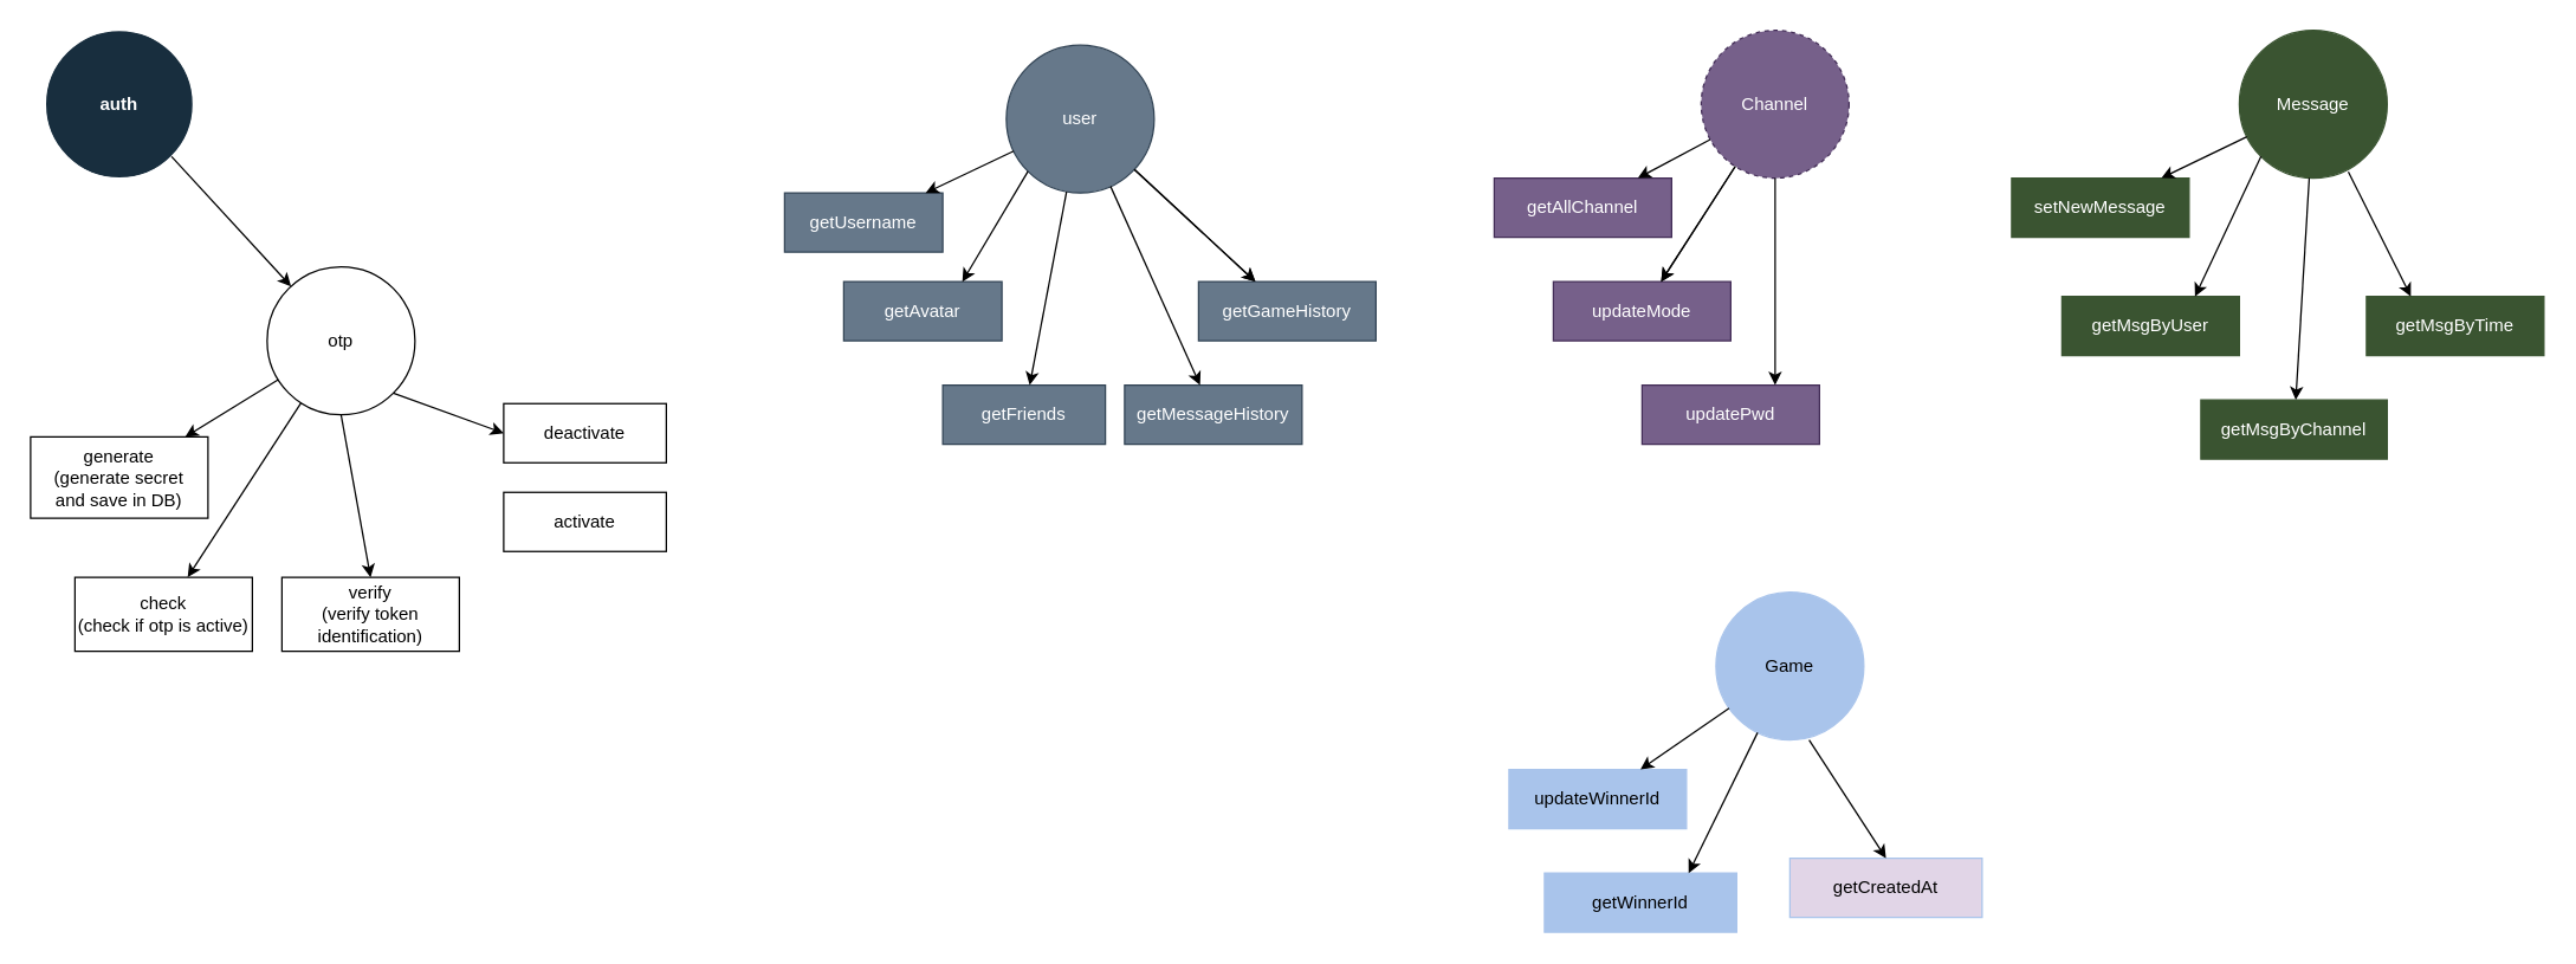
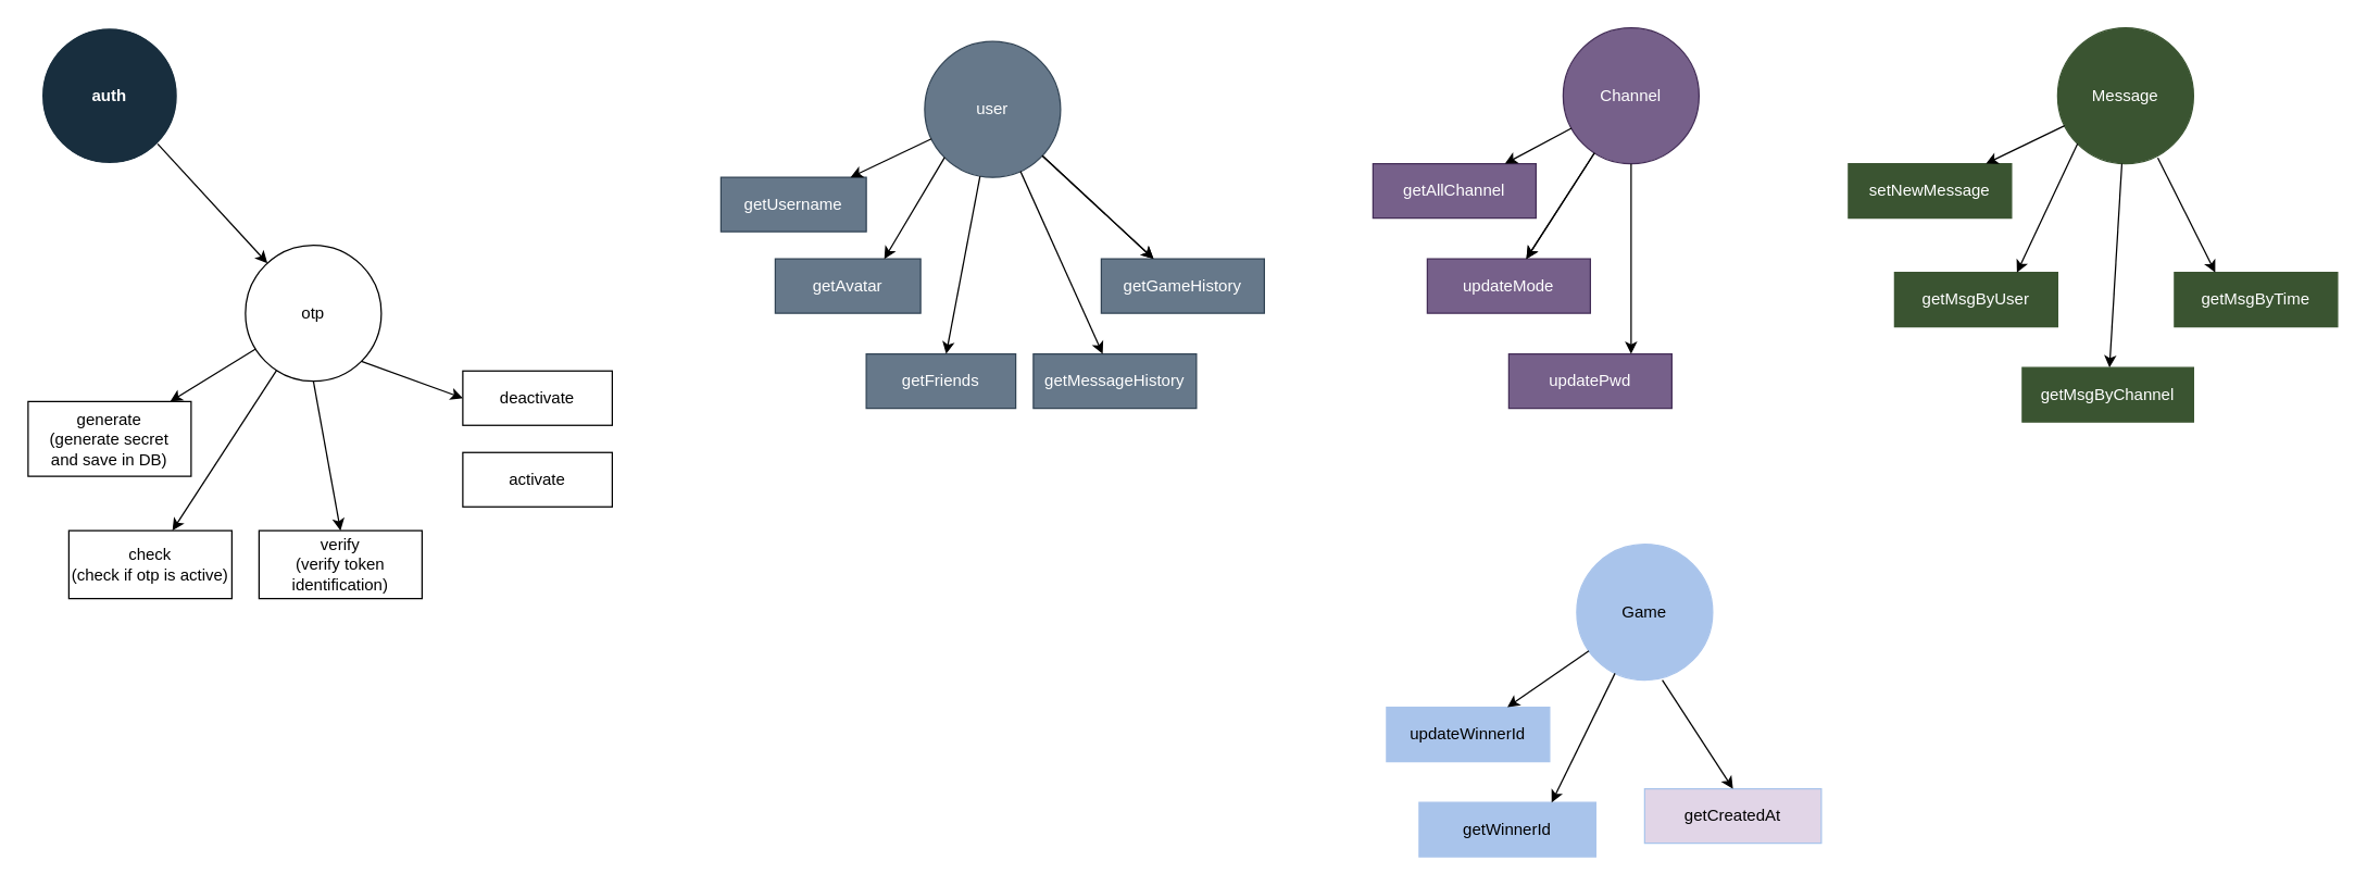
  <mxCell id="0" />
  <mxCell id="1" parent="0" />
  <mxCell id="2" value="&lt;b&gt;auth&lt;br&gt;&lt;/b&gt;" style="ellipse;whiteSpace=wrap;html=1;aspect=fixed;fillColor=#182E3E;fontColor=#FFFFFF;strokeColor=#FFFFFF;labelBackgroundColor=none;rounded=0;" parent="1" vertex="1"><mxGeometry x="30" y="20" width="100" height="100" as="geometry" /></mxCell>
  <mxCell id="3" value="" style="endArrow=classic;html=1;rounded=0;exitX=1;exitY=1;exitDx=0;exitDy=0;" parent="1" source="2" target="5" edge="1"><mxGeometry width="50" height="50" relative="1" as="geometry"><mxPoint x="240" y="290" as="sourcePoint" /><mxPoint x="200" y="170" as="targetPoint" /></mxGeometry></mxCell>
  <mxCell id="4" value="" style="group" parent="1" vertex="1" connectable="0"><mxGeometry x="20" y="180" width="460" height="260" as="geometry" /></mxCell>
  <mxCell id="5" value="otp" style="ellipse;whiteSpace=wrap;html=1;aspect=fixed;" parent="4" vertex="1"><mxGeometry x="160" width="100" height="100" as="geometry" /></mxCell>
  <mxCell id="6" value="generate&lt;br&gt;(generate secret &lt;br&gt;and save in DB)" style="whiteSpace=wrap;html=1;" parent="4" vertex="1"><mxGeometry y="115" width="120" height="55" as="geometry" /></mxCell>
  <mxCell id="7" value="" style="rounded=0;orthogonalLoop=1;jettySize=auto;html=1;" parent="4" source="5" target="6" edge="1"><mxGeometry relative="1" as="geometry" /></mxCell>
  <mxCell id="8" value="check&lt;br&gt;(check if otp is active)" style="whiteSpace=wrap;html=1;" parent="4" vertex="1"><mxGeometry x="30" y="210" width="120" height="50" as="geometry" /></mxCell>
  <mxCell id="9" value="" style="rounded=0;orthogonalLoop=1;jettySize=auto;html=1;" parent="4" source="5" target="8" edge="1"><mxGeometry relative="1" as="geometry" /></mxCell>
  <mxCell id="10" value="activate" style="whiteSpace=wrap;html=1;" parent="4" vertex="1"><mxGeometry x="320" y="152.5" width="110" height="40" as="geometry" /></mxCell>
  <mxCell id="11" value="deactivate" style="whiteSpace=wrap;html=1;" parent="4" vertex="1"><mxGeometry x="320" y="92.5" width="110" height="40" as="geometry" /></mxCell>
  <mxCell id="12" style="edgeStyle=none;rounded=0;orthogonalLoop=1;jettySize=auto;html=1;exitX=1;exitY=1;exitDx=0;exitDy=0;entryX=0;entryY=0.5;entryDx=0;entryDy=0;" parent="4" source="5" target="11" edge="1"><mxGeometry relative="1" as="geometry" /></mxCell>
  <mxCell id="13" value="verify&lt;br&gt;(verify token identification)" style="whiteSpace=wrap;html=1;" parent="4" vertex="1"><mxGeometry x="170" y="210" width="120" height="50" as="geometry" /></mxCell>
  <mxCell id="14" style="edgeStyle=none;rounded=0;orthogonalLoop=1;jettySize=auto;html=1;exitX=0.5;exitY=1;exitDx=0;exitDy=0;entryX=0.5;entryY=0;entryDx=0;entryDy=0;" parent="4" source="5" target="13" edge="1"><mxGeometry relative="1" as="geometry" /></mxCell>
  <mxCell id="15" value="" style="group" parent="1" vertex="1" connectable="0"><mxGeometry x="530" y="30" width="400" height="300" as="geometry" /></mxCell>
  <mxCell id="16" value="" style="edgeStyle=none;rounded=0;orthogonalLoop=1;jettySize=auto;html=1;" parent="15" source="17" target="24" edge="1"><mxGeometry relative="1" as="geometry" /></mxCell>
  <mxCell id="17" value="user" style="ellipse;whiteSpace=wrap;html=1;aspect=fixed;fillColor=#66788A;fontColor=#ffffff;strokeColor=#314354;" parent="15" vertex="1"><mxGeometry x="150" width="100" height="100" as="geometry" /></mxCell>
  <mxCell id="18" value="getUsername" style="whiteSpace=wrap;html=1;fillColor=#66788A;strokeColor=#314354;fontColor=#ffffff;" parent="15" vertex="1"><mxGeometry y="100" width="107" height="40" as="geometry" /></mxCell>
  <mxCell id="19" value="" style="edgeStyle=none;rounded=0;orthogonalLoop=1;jettySize=auto;html=1;" parent="15" source="17" target="18" edge="1"><mxGeometry relative="1" as="geometry" /></mxCell>
  <mxCell id="20" value="getAvatar" style="whiteSpace=wrap;html=1;fillColor=#66788A;strokeColor=#314354;fontColor=#ffffff;" parent="15" vertex="1"><mxGeometry x="40" y="160" width="107" height="40" as="geometry" /></mxCell>
  <mxCell id="21" style="edgeStyle=none;rounded=0;orthogonalLoop=1;jettySize=auto;html=1;exitX=0;exitY=1;exitDx=0;exitDy=0;entryX=0.75;entryY=0;entryDx=0;entryDy=0;" parent="15" source="17" target="20" edge="1"><mxGeometry relative="1" as="geometry"><mxPoint x="97" y="160" as="targetPoint" /></mxGeometry></mxCell>
  <mxCell id="22" value="getFriends" style="whiteSpace=wrap;html=1;fillColor=#66788A;strokeColor=#314354;fontColor=#ffffff;" parent="15" vertex="1"><mxGeometry x="107" y="230" width="110" height="40" as="geometry" /></mxCell>
  <mxCell id="23" value="" style="edgeStyle=none;rounded=0;orthogonalLoop=1;jettySize=auto;html=1;" parent="15" source="17" target="22" edge="1"><mxGeometry relative="1" as="geometry" /></mxCell>
  <mxCell id="24" value="getGameHistory" style="whiteSpace=wrap;html=1;fillColor=#66788A;strokeColor=#314354;fontColor=#ffffff;" parent="15" vertex="1"><mxGeometry x="280" y="160" width="120" height="40" as="geometry" /></mxCell>
  <mxCell id="25" value="" style="edgeStyle=none;rounded=0;orthogonalLoop=1;jettySize=auto;html=1;" parent="15" source="17" target="24" edge="1"><mxGeometry relative="1" as="geometry" /></mxCell>
  <mxCell id="26" value="getMessageHistory" style="whiteSpace=wrap;html=1;fillColor=#66788A;strokeColor=#314354;fontColor=#ffffff;" parent="15" vertex="1"><mxGeometry x="230" y="230" width="120" height="40" as="geometry" /></mxCell>
  <mxCell id="27" value="" style="edgeStyle=none;rounded=0;orthogonalLoop=1;jettySize=auto;html=1;" parent="15" source="17" target="26" edge="1"><mxGeometry relative="1" as="geometry" /></mxCell>
  <mxCell id="28" value="" style="group" parent="1" vertex="1" connectable="0"><mxGeometry x="1010" y="20" width="240" height="280" as="geometry" /></mxCell>
- <mxCell id="29" value="Channel" style="ellipse;whiteSpace=wrap;html=1;aspect=fixed;fillColor=#76608a;fontColor=#ffffff;strokeColor=#432D57;dashed=1;" parent="28" vertex="1"><mxGeometry x="140" width="100" height="100" as="geometry" /></mxCell>
+ <mxCell id="29" value="Channel" style="ellipse;whiteSpace=wrap;html=1;aspect=fixed;fillColor=#76608a;fontColor=#ffffff;strokeColor=#432D57;" parent="28" vertex="1"><mxGeometry x="140" width="100" height="100" as="geometry" /></mxCell>
  <mxCell id="30" value="getAllChannel" style="whiteSpace=wrap;html=1;fillColor=#76608a;strokeColor=#432D57;fontColor=#ffffff;" parent="28" vertex="1"><mxGeometry y="100" width="120" height="40" as="geometry" /></mxCell>
  <mxCell id="31" value="" style="edgeStyle=none;rounded=0;orthogonalLoop=1;jettySize=auto;html=1;" parent="28" source="29" target="30" edge="1"><mxGeometry relative="1" as="geometry" /></mxCell>
  <mxCell id="32" value="updateMode" style="whiteSpace=wrap;html=1;fillColor=#76608a;strokeColor=#432D57;fontColor=#ffffff;" parent="28" vertex="1"><mxGeometry x="40" y="170" width="120" height="40" as="geometry" /></mxCell>
  <mxCell id="33" value="" style="edgeStyle=none;rounded=0;orthogonalLoop=1;jettySize=auto;html=1;" parent="28" source="29" target="32" edge="1"><mxGeometry relative="1" as="geometry" /></mxCell>
  <mxCell id="34" value="" style="edgeStyle=none;rounded=0;orthogonalLoop=1;jettySize=auto;html=1;" parent="28" source="29" target="32" edge="1"><mxGeometry relative="1" as="geometry" /></mxCell>
  <mxCell id="35" style="edgeStyle=none;rounded=0;orthogonalLoop=1;jettySize=auto;html=1;exitX=0.5;exitY=1;exitDx=0;exitDy=0;" parent="28" source="32" target="32" edge="1"><mxGeometry relative="1" as="geometry" /></mxCell>
  <mxCell id="36" value="updatePwd" style="whiteSpace=wrap;html=1;fillColor=#76608a;strokeColor=#432D57;fontColor=#ffffff;" parent="28" vertex="1"><mxGeometry x="100" y="240" width="120" height="40" as="geometry" /></mxCell>
  <mxCell id="37" style="edgeStyle=none;rounded=0;orthogonalLoop=1;jettySize=auto;html=1;entryX=0.75;entryY=0;entryDx=0;entryDy=0;" parent="28" source="29" target="36" edge="1"><mxGeometry relative="1" as="geometry" /></mxCell>
  <mxCell id="38" value="" style="group" parent="1" vertex="1" connectable="0"><mxGeometry x="1020" y="400" width="320" height="230" as="geometry" /></mxCell>
  <mxCell id="39" value="Game" style="ellipse;whiteSpace=wrap;html=1;aspect=fixed;fillColor=#A9C4EB;fontColor=#000000;strokeColor=#A9C4EB;" parent="38" vertex="1"><mxGeometry x="140" width="100" height="100" as="geometry" /></mxCell>
  <mxCell id="40" value="updateWinnerId" style="whiteSpace=wrap;html=1;fillColor=#A9C4EB;strokeColor=#A9C4EB;fontColor=#000000;" parent="38" vertex="1"><mxGeometry y="120" width="120" height="40" as="geometry" /></mxCell>
  <mxCell id="41" value="" style="edgeStyle=none;rounded=0;orthogonalLoop=1;jettySize=auto;html=1;" parent="38" source="39" target="40" edge="1"><mxGeometry relative="1" as="geometry" /></mxCell>
  <mxCell id="42" value="getWinnerId" style="whiteSpace=wrap;html=1;fillColor=#A9C4EB;strokeColor=#A9C4EB;fontColor=#000000;" parent="38" vertex="1"><mxGeometry x="24" y="190" width="130" height="40" as="geometry" /></mxCell>
  <mxCell id="43" style="edgeStyle=none;rounded=0;orthogonalLoop=1;jettySize=auto;html=1;entryX=0.75;entryY=0;entryDx=0;entryDy=0;" parent="38" source="39" target="42" edge="1"><mxGeometry relative="1" as="geometry" /></mxCell>
  <mxCell id="44" value="getCreatedAt" style="whiteSpace=wrap;html=1;fillColor=#e1d5e7;strokeColor=#A9C4EB;fontColor=#000000;" parent="38" vertex="1"><mxGeometry x="190" y="180" width="130" height="40" as="geometry" /></mxCell>
  <mxCell id="45" style="edgeStyle=none;rounded=0;orthogonalLoop=1;jettySize=auto;html=1;entryX=0.5;entryY=0;entryDx=0;entryDy=0;exitX=0.63;exitY=1;exitDx=0;exitDy=0;exitPerimeter=0;" parent="38" source="39" target="44" edge="1"><mxGeometry relative="1" as="geometry"><mxPoint x="190" y="100" as="sourcePoint" /></mxGeometry></mxCell>
  <mxCell id="46" value="" style="group" parent="1" vertex="1" connectable="0"><mxGeometry x="1360" y="20" width="360" height="290" as="geometry" /></mxCell>
  <mxCell id="47" value="Message" style="ellipse;whiteSpace=wrap;html=1;aspect=fixed;fillColor=#3A5431;fontColor=#ffffff;strokeColor=#3A5431;" parent="46" vertex="1"><mxGeometry x="154" width="100" height="100" as="geometry" /></mxCell>
  <mxCell id="48" value="setNewMessage" style="whiteSpace=wrap;html=1;fillColor=#3A5431;strokeColor=#3A5431;fontColor=#ffffff;" parent="46" vertex="1"><mxGeometry y="100" width="120" height="40" as="geometry" /></mxCell>
  <mxCell id="49" value="" style="edgeStyle=none;rounded=0;orthogonalLoop=1;jettySize=auto;html=1;" parent="46" source="47" target="48" edge="1"><mxGeometry relative="1" as="geometry" /></mxCell>
  <mxCell id="50" value="getMsgByUser" style="whiteSpace=wrap;html=1;fillColor=#3A5431;strokeColor=#3A5431;fontColor=#ffffff;" parent="46" vertex="1"><mxGeometry x="34" y="180" width="120" height="40" as="geometry" /></mxCell>
  <mxCell id="51" style="edgeStyle=none;rounded=0;orthogonalLoop=1;jettySize=auto;html=1;exitX=0;exitY=1;exitDx=0;exitDy=0;entryX=0.75;entryY=0;entryDx=0;entryDy=0;" parent="46" source="47" target="50" edge="1"><mxGeometry relative="1" as="geometry" /></mxCell>
  <mxCell id="52" value="getMsgByChannel" style="whiteSpace=wrap;html=1;fillColor=#3A5431;strokeColor=#3A5431;fontColor=#ffffff;" parent="46" vertex="1"><mxGeometry x="128" y="250" width="126" height="40" as="geometry" /></mxCell>
  <mxCell id="53" value="" style="edgeStyle=none;rounded=0;orthogonalLoop=1;jettySize=auto;html=1;" parent="46" source="47" target="52" edge="1"><mxGeometry relative="1" as="geometry" /></mxCell>
  <mxCell id="54" value="getMsgByTime" style="whiteSpace=wrap;html=1;fillColor=#3A5431;strokeColor=#3A5431;fontColor=#ffffff;" parent="46" vertex="1"><mxGeometry x="240" y="180" width="120" height="40" as="geometry" /></mxCell>
  <mxCell id="55" style="edgeStyle=none;rounded=0;orthogonalLoop=1;jettySize=auto;html=1;exitX=0.737;exitY=0.957;exitDx=0;exitDy=0;entryX=0.25;entryY=0;entryDx=0;entryDy=0;exitPerimeter=0;" parent="46" source="47" target="54" edge="1"><mxGeometry relative="1" as="geometry" /></mxCell>
